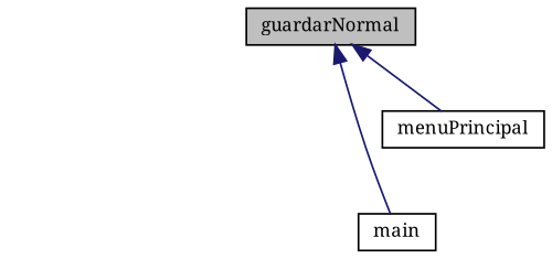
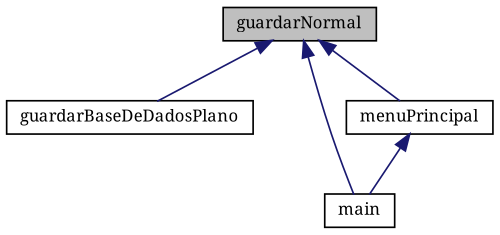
  digraph {
    fontname="Noto Serif"
    rankdir=TB
    node [color=black fillcolor=white fontname="Noto Serif" fontsize=10 shape=record style=filled]
    edge [color=midnightblue dir=back fontname="Noto Serif" fontsize=10 labelfontname=Helvetica labelfontsize=10 style=solid]
    n1 [fillcolor=grey75 fontcolor=black height=0.2 label=guardarNormal width=0.4]
+   n2 [height=0.2 label=guardarBaseDeDadosPlano width=0.4]
    n3 [height=0.2 label=main width=0.4]
    n4 [height=0.2 label=menuPrincipal width=0.4]
+   n1 -> n2
    n1 -> n3
    n1 -> n4
+   n4 -> n3
  }
